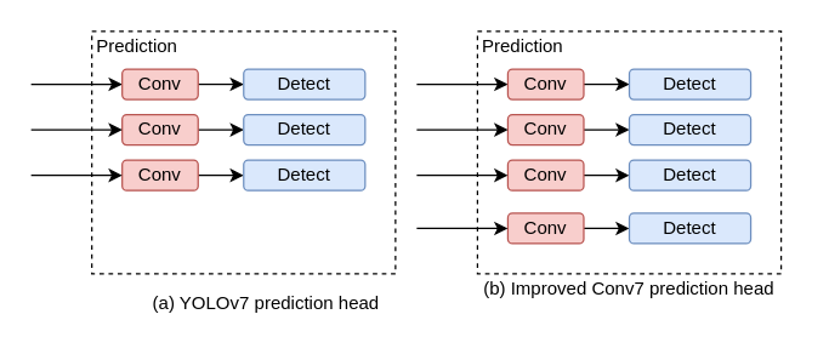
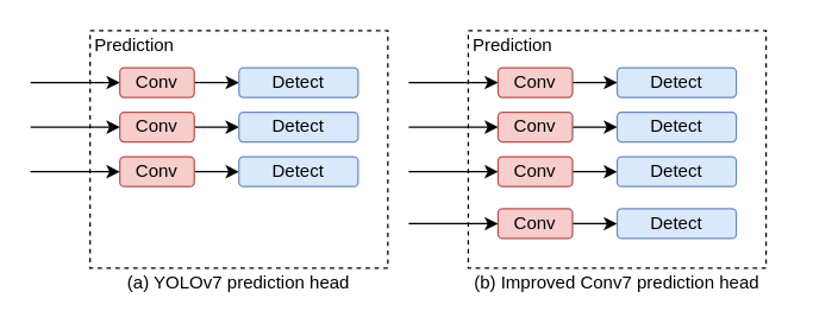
  <mxCell id="0" />
  <mxCell id="1" parent="0" />
  <mxCell id="2" value="" style="rounded=0;whiteSpace=wrap;html=1;dashed=1;" parent="1" vertex="1"><mxGeometry x="60" y="20" width="200" height="160" as="geometry" /></mxCell>
  <mxCell id="3" value="" style="endArrow=classic;html=1;rounded=0;entryX=0;entryY=0.5;entryDx=0;entryDy=0;" parent="1" target="5" edge="1"><mxGeometry width="50" height="50" relative="1" as="geometry"><mxPoint x="20" y="55" as="sourcePoint" /><mxPoint x="90" y="50" as="targetPoint" /></mxGeometry></mxCell>
  <mxCell id="4" style="edgeStyle=orthogonalEdgeStyle;rounded=0;orthogonalLoop=1;jettySize=auto;html=1;exitX=1;exitY=0.5;exitDx=0;exitDy=0;entryX=0;entryY=0.5;entryDx=0;entryDy=0;" parent="1" source="5" target="10" edge="1"><mxGeometry relative="1" as="geometry" /></mxCell>
  <mxCell id="5" value="Conv" style="rounded=1;whiteSpace=wrap;html=1;fillColor=#f8cecc;strokeColor=#B85450;" parent="1" vertex="1"><mxGeometry x="80" y="45" width="50" height="20" as="geometry" /></mxCell>
  <mxCell id="6" value="" style="edgeStyle=orthogonalEdgeStyle;rounded=0;orthogonalLoop=1;jettySize=auto;html=1;entryX=0;entryY=0.5;entryDx=0;entryDy=0;" parent="1" source="7" target="11" edge="1"><mxGeometry relative="1" as="geometry"><mxPoint x="160" y="97.486" as="targetPoint" /></mxGeometry></mxCell>
  <mxCell id="7" value="Conv" style="rounded=1;whiteSpace=wrap;html=1;strokeColor=#B85450;fillColor=#f8cecc;" parent="1" vertex="1"><mxGeometry x="80" y="75" width="50" height="20" as="geometry" /></mxCell>
  <mxCell id="8" style="edgeStyle=orthogonalEdgeStyle;rounded=0;orthogonalLoop=1;jettySize=auto;html=1;exitX=0.5;exitY=1;exitDx=0;exitDy=0;" parent="1" edge="1"><mxGeometry relative="1" as="geometry"><mxPoint x="105" y="160" as="sourcePoint" /><mxPoint x="105" y="160" as="targetPoint" /></mxGeometry></mxCell>
  <mxCell id="9" value="" style="endArrow=classic;html=1;rounded=0;entryX=0;entryY=0.5;entryDx=0;entryDy=0;" parent="1" target="7" edge="1"><mxGeometry width="50" height="50" relative="1" as="geometry"><mxPoint x="20" y="85" as="sourcePoint" /><mxPoint x="80" y="94.5" as="targetPoint" /></mxGeometry></mxCell>
  <mxCell id="10" value="Detect" style="rounded=1;whiteSpace=wrap;html=1;fillColor=#dae8fc;strokeColor=#6c8ebf;" parent="1" vertex="1"><mxGeometry x="160" y="45" width="80" height="20" as="geometry" /></mxCell>
  <mxCell id="11" value="Detect" style="rounded=1;whiteSpace=wrap;html=1;fillColor=#dae8fc;strokeColor=#6c8ebf;" parent="1" vertex="1"><mxGeometry x="160" y="75" width="80" height="20" as="geometry" /></mxCell>
  <mxCell id="12" value="" style="edgeStyle=orthogonalEdgeStyle;rounded=0;orthogonalLoop=1;jettySize=auto;html=1;entryX=0;entryY=0.5;entryDx=0;entryDy=0;" parent="1" source="13" target="15" edge="1"><mxGeometry relative="1" as="geometry"><mxPoint x="160" y="122.486" as="targetPoint" /></mxGeometry></mxCell>
  <mxCell id="13" value="Conv" style="rounded=1;whiteSpace=wrap;html=1;strokeColor=#b85450;fillColor=#f8cecc;" parent="1" vertex="1"><mxGeometry x="80" y="105" width="50" height="20" as="geometry" /></mxCell>
  <mxCell id="14" value="" style="endArrow=classic;html=1;rounded=0;entryX=0;entryY=0.5;entryDx=0;entryDy=0;" parent="1" target="13" edge="1"><mxGeometry width="50" height="50" relative="1" as="geometry"><mxPoint x="20" y="115" as="sourcePoint" /><mxPoint x="80" y="124.5" as="targetPoint" /></mxGeometry></mxCell>
  <mxCell id="15" value="Detect" style="rounded=1;whiteSpace=wrap;html=1;fillColor=#dae8fc;strokeColor=#6c8ebf;" parent="1" vertex="1"><mxGeometry x="160" y="105" width="80" height="20" as="geometry" /></mxCell>
  <mxCell id="16" value="Prediction" style="text;html=1;strokeColor=none;fillColor=none;align=center;verticalAlign=middle;whiteSpace=wrap;rounded=0;" parent="1" vertex="1"><mxGeometry x="60" y="20" width="60" height="20" as="geometry" /></mxCell>
- <mxCell id="17" value="(a) YOLOv7 prediction head" style="text;html=1;strokeColor=none;fillColor=none;align=center;verticalAlign=middle;whiteSpace=wrap;rounded=0;" parent="1" vertex="1"><mxGeometry x="95" y="190" width="160" height="20" as="geometry" /></mxCell>
+ <mxCell id="17" value="(a) YOLOv7 prediction head" style="text;html=1;strokeColor=none;fillColor=none;align=center;verticalAlign=middle;whiteSpace=wrap;rounded=0;" parent="1" vertex="1"><mxGeometry x="80" y="180" width="160" height="20" as="geometry" /></mxCell>
  <mxCell id="18" value="" style="rounded=0;whiteSpace=wrap;html=1;dashed=1;" parent="1" vertex="1"><mxGeometry x="314" y="20" width="200" height="160" as="geometry" /></mxCell>
  <mxCell id="19" value="" style="endArrow=classic;html=1;rounded=0;entryX=0;entryY=0.5;entryDx=0;entryDy=0;" parent="1" target="21" edge="1"><mxGeometry width="50" height="50" relative="1" as="geometry"><mxPoint x="274" y="55" as="sourcePoint" /><mxPoint x="344" y="50" as="targetPoint" /></mxGeometry></mxCell>
  <mxCell id="20" style="edgeStyle=orthogonalEdgeStyle;rounded=0;orthogonalLoop=1;jettySize=auto;html=1;exitX=1;exitY=0.5;exitDx=0;exitDy=0;entryX=0;entryY=0.5;entryDx=0;entryDy=0;" parent="1" source="21" target="26" edge="1"><mxGeometry relative="1" as="geometry" /></mxCell>
  <mxCell id="21" value="Conv" style="rounded=1;whiteSpace=wrap;html=1;fillColor=#f8cecc;strokeColor=#b85450;" parent="1" vertex="1"><mxGeometry x="334" y="45" width="50" height="20" as="geometry" /></mxCell>
  <mxCell id="22" value="" style="edgeStyle=orthogonalEdgeStyle;rounded=0;orthogonalLoop=1;jettySize=auto;html=1;entryX=0;entryY=0.5;entryDx=0;entryDy=0;" parent="1" source="23" target="27" edge="1"><mxGeometry relative="1" as="geometry"><mxPoint x="414" y="97.486" as="targetPoint" /></mxGeometry></mxCell>
  <mxCell id="23" value="Conv" style="rounded=1;whiteSpace=wrap;html=1;fillColor=#f8cecc;strokeColor=#b85450;" parent="1" vertex="1"><mxGeometry x="334" y="75" width="50" height="20" as="geometry" /></mxCell>
  <mxCell id="24" style="edgeStyle=orthogonalEdgeStyle;rounded=0;orthogonalLoop=1;jettySize=auto;html=1;exitX=0.5;exitY=1;exitDx=0;exitDy=0;" parent="1" edge="1"><mxGeometry relative="1" as="geometry"><mxPoint x="359" y="160" as="sourcePoint" /><mxPoint x="359" y="160" as="targetPoint" /></mxGeometry></mxCell>
  <mxCell id="25" value="" style="endArrow=classic;html=1;rounded=0;entryX=0;entryY=0.5;entryDx=0;entryDy=0;" parent="1" target="23" edge="1"><mxGeometry width="50" height="50" relative="1" as="geometry"><mxPoint x="274" y="85" as="sourcePoint" /><mxPoint x="334" y="94.5" as="targetPoint" /></mxGeometry></mxCell>
  <mxCell id="26" value="Detect" style="rounded=1;whiteSpace=wrap;html=1;fillColor=#dae8fc;strokeColor=#6c8ebf;" parent="1" vertex="1"><mxGeometry x="414" y="45" width="80" height="20" as="geometry" /></mxCell>
  <mxCell id="27" value="Detect" style="rounded=1;whiteSpace=wrap;html=1;fillColor=#dae8fc;strokeColor=#6c8ebf;" parent="1" vertex="1"><mxGeometry x="414" y="75" width="80" height="20" as="geometry" /></mxCell>
  <mxCell id="28" value="" style="edgeStyle=orthogonalEdgeStyle;rounded=0;orthogonalLoop=1;jettySize=auto;html=1;entryX=0;entryY=0.5;entryDx=0;entryDy=0;" parent="1" source="29" target="31" edge="1"><mxGeometry relative="1" as="geometry"><mxPoint x="414" y="122.486" as="targetPoint" /></mxGeometry></mxCell>
  <mxCell id="29" value="Conv" style="rounded=1;whiteSpace=wrap;html=1;fillColor=#f8cecc;strokeColor=#b85450;" parent="1" vertex="1"><mxGeometry x="334" y="105" width="50" height="20" as="geometry" /></mxCell>
  <mxCell id="30" value="" style="endArrow=classic;html=1;rounded=0;entryX=0;entryY=0.5;entryDx=0;entryDy=0;" parent="1" target="29" edge="1"><mxGeometry width="50" height="50" relative="1" as="geometry"><mxPoint x="274" y="115" as="sourcePoint" /><mxPoint x="334" y="124.5" as="targetPoint" /></mxGeometry></mxCell>
  <mxCell id="31" value="Detect" style="rounded=1;whiteSpace=wrap;html=1;fillColor=#dae8fc;strokeColor=#6c8ebf;" parent="1" vertex="1"><mxGeometry x="414" y="105" width="80" height="20" as="geometry" /></mxCell>
  <mxCell id="32" value="Prediction" style="text;html=1;strokeColor=none;fillColor=none;align=center;verticalAlign=middle;whiteSpace=wrap;rounded=0;" parent="1" vertex="1"><mxGeometry x="314" y="20" width="60" height="20" as="geometry" /></mxCell>
  <mxCell id="33" value="(b) Improved Conv7 prediction head" style="text;html=1;strokeColor=none;fillColor=none;align=center;verticalAlign=middle;whiteSpace=wrap;rounded=0;" parent="1" vertex="1"><mxGeometry x="304" y="180" width="220" height="20" as="geometry" /></mxCell>
  <mxCell id="34" value="" style="edgeStyle=orthogonalEdgeStyle;rounded=0;orthogonalLoop=1;jettySize=auto;html=1;entryX=0;entryY=0.5;entryDx=0;entryDy=0;" parent="1" source="35" target="37" edge="1"><mxGeometry relative="1" as="geometry"><mxPoint x="414" y="157.486" as="targetPoint" /></mxGeometry></mxCell>
  <mxCell id="35" value="Conv" style="rounded=1;whiteSpace=wrap;html=1;fillColor=#f8cecc;strokeColor=#b85450;" parent="1" vertex="1"><mxGeometry x="334" y="140" width="50" height="20" as="geometry" /></mxCell>
  <mxCell id="36" value="" style="endArrow=classic;html=1;rounded=0;entryX=0;entryY=0.5;entryDx=0;entryDy=0;" parent="1" target="35" edge="1"><mxGeometry width="50" height="50" relative="1" as="geometry"><mxPoint x="274" y="150" as="sourcePoint" /><mxPoint x="334" y="159.5" as="targetPoint" /></mxGeometry></mxCell>
  <mxCell id="37" value="Detect" style="rounded=1;whiteSpace=wrap;html=1;fillColor=#dae8fc;strokeColor=#6c8ebf;" parent="1" vertex="1"><mxGeometry x="414" y="140" width="80" height="20" as="geometry" /></mxCell>
